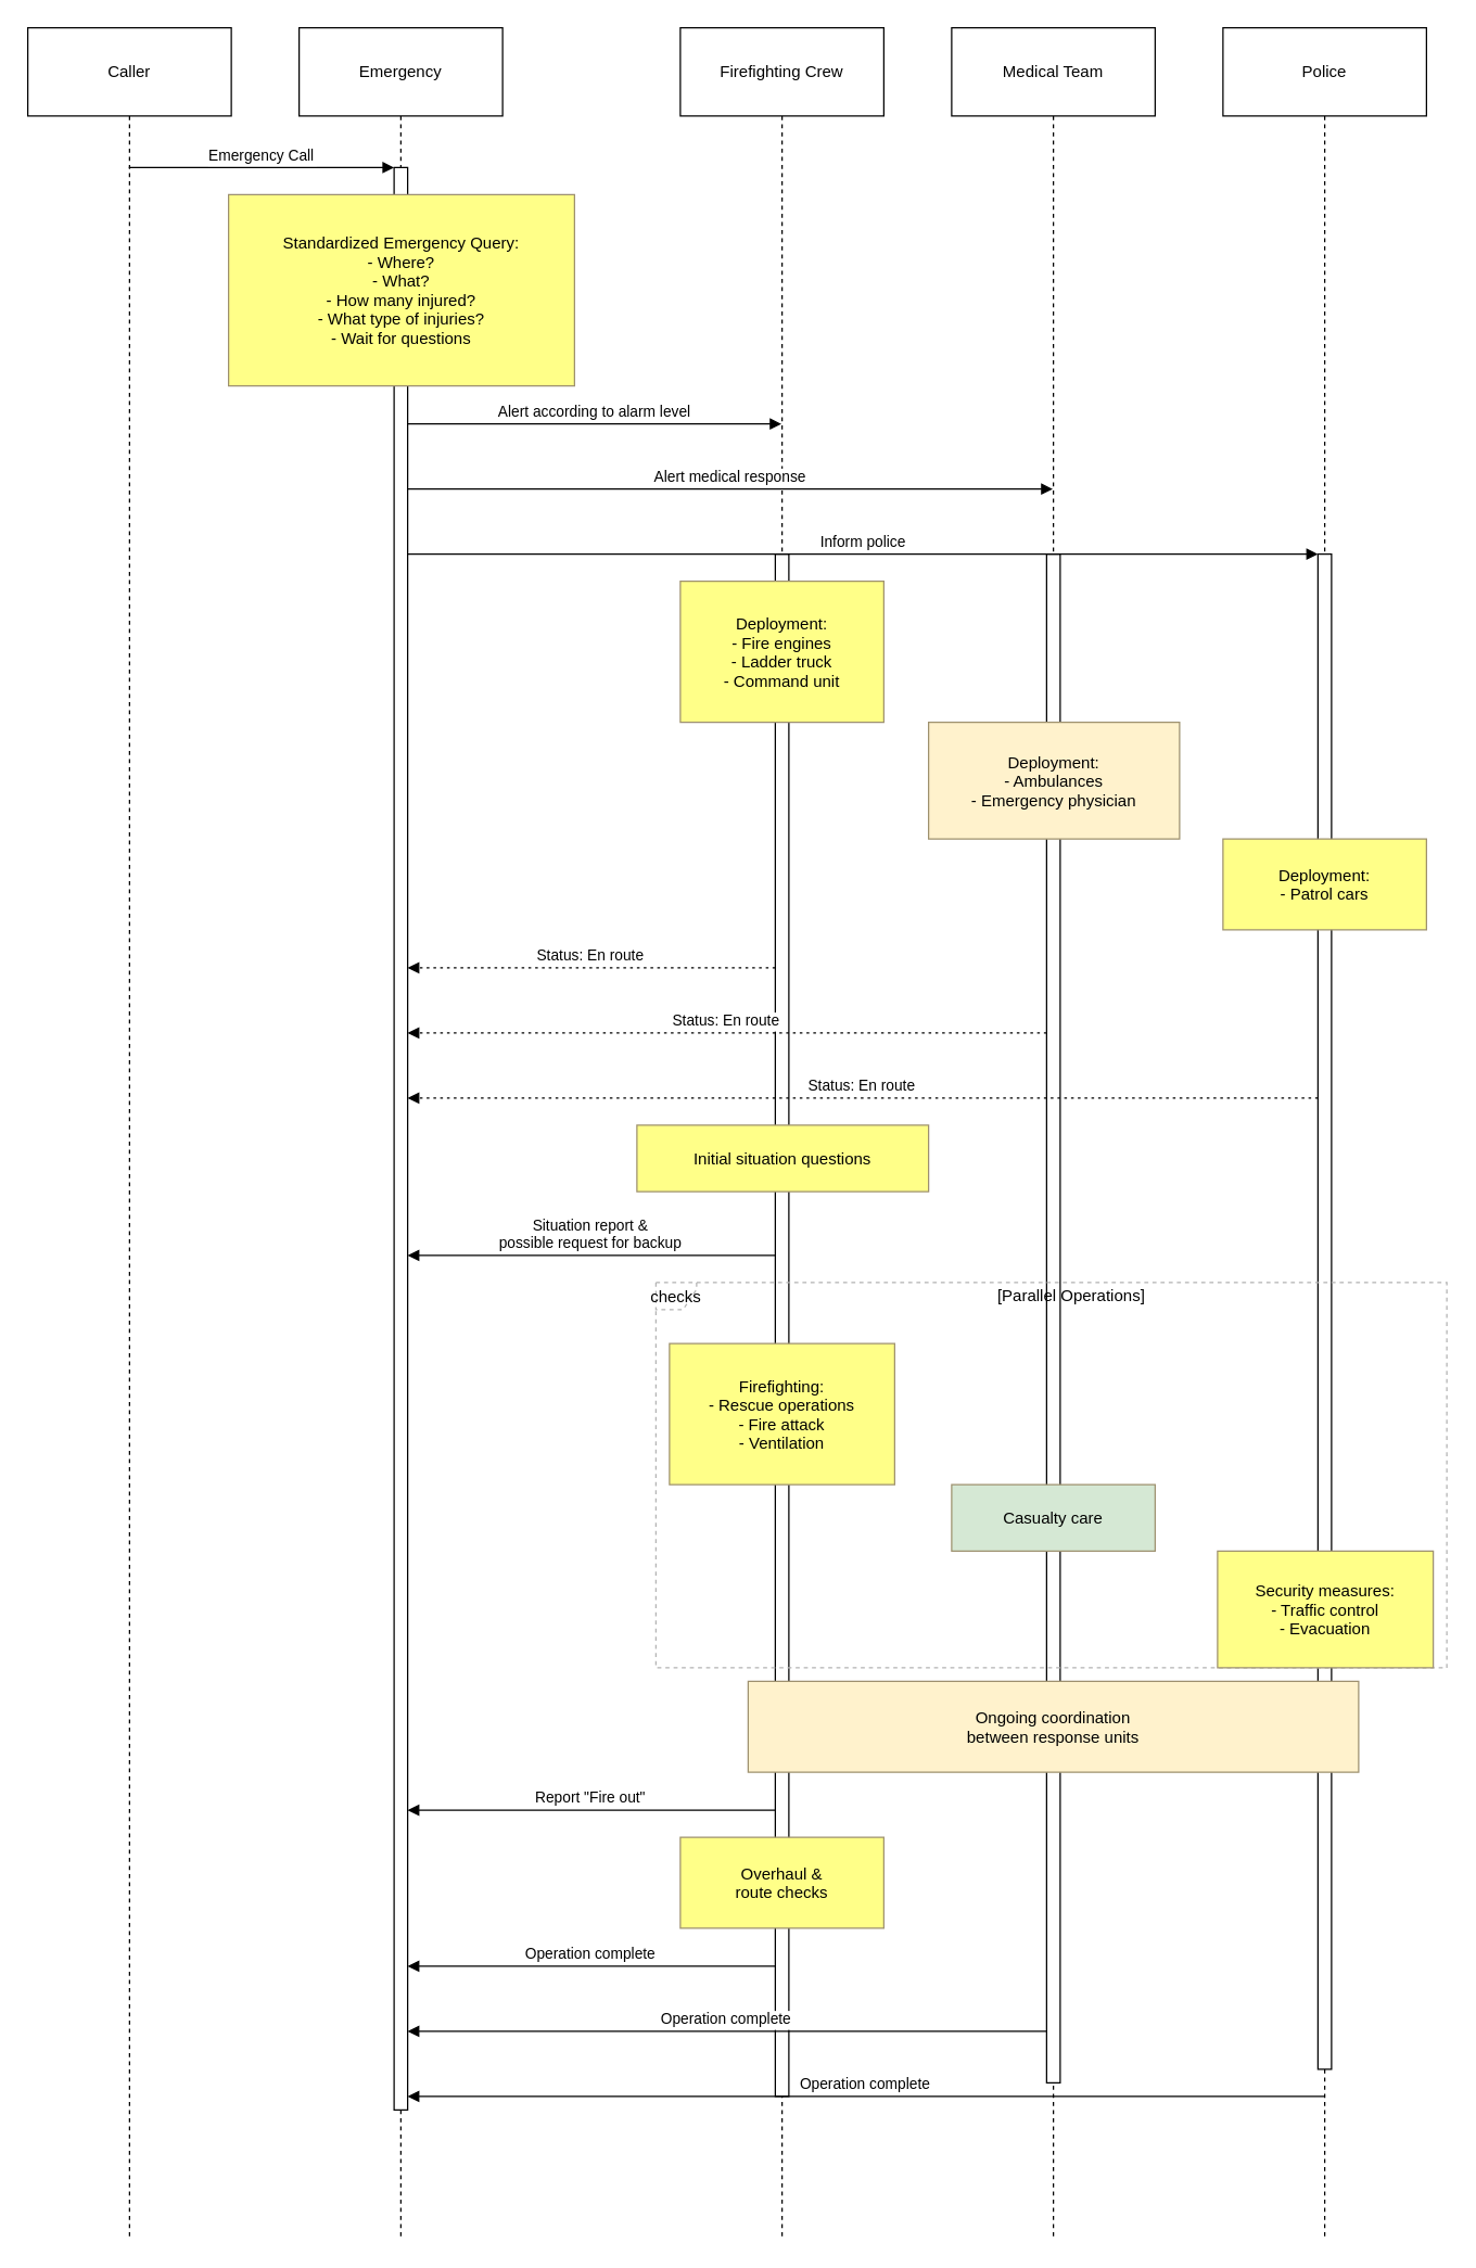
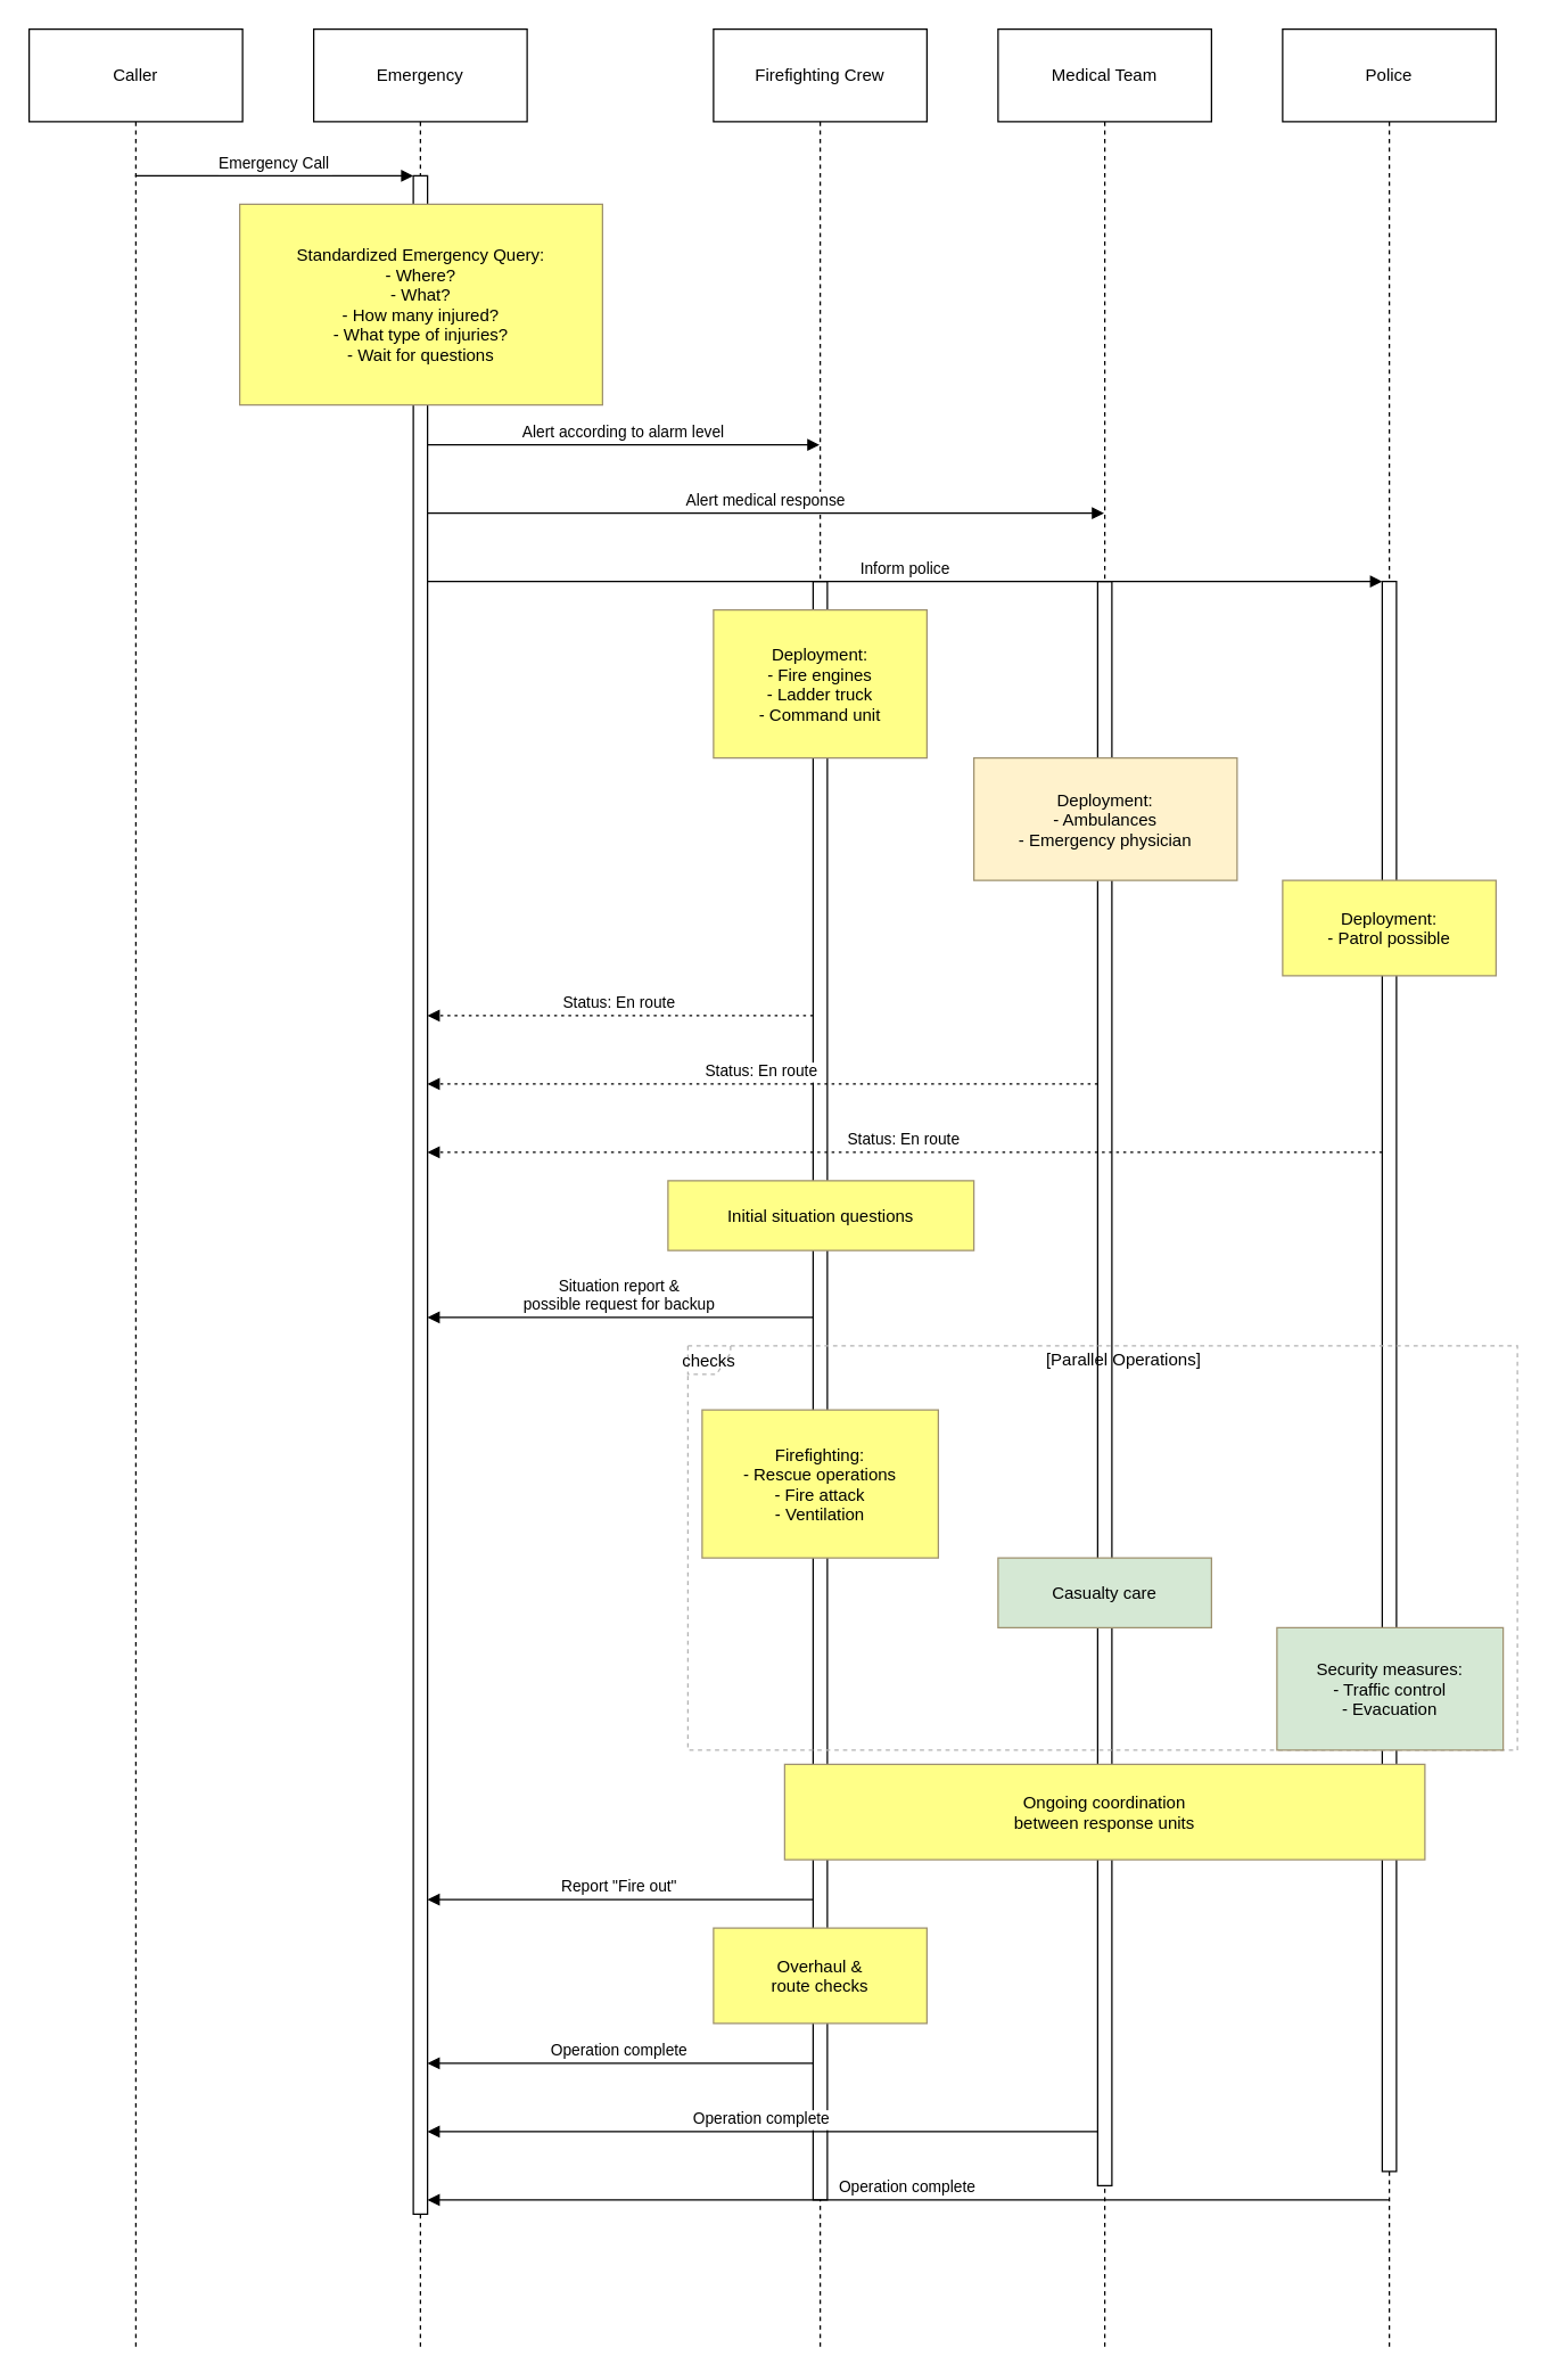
  <mxCell id="0" />
  <mxCell id="1" parent="0" />
  <mxCell id="2" value="Caller" style="shape=umlLifeline;perimeter=lifelinePerimeter;whiteSpace=wrap;container=1;dropTarget=0;collapsible=0;recursiveResize=0;outlineConnect=0;portConstraint=eastwest;newEdgeStyle={&quot;edgeStyle&quot;:&quot;elbowEdgeStyle&quot;,&quot;elbow&quot;:&quot;vertical&quot;,&quot;curved&quot;:0,&quot;rounded&quot;:0};size=65;" vertex="1" parent="1"><mxGeometry x="20" y="20" width="150" height="1630" as="geometry" /></mxCell>
  <mxCell id="3" value="Emergency" style="shape=umlLifeline;perimeter=lifelinePerimeter;whiteSpace=wrap;container=1;dropTarget=0;collapsible=0;recursiveResize=0;outlineConnect=0;portConstraint=eastwest;newEdgeStyle={&quot;edgeStyle&quot;:&quot;elbowEdgeStyle&quot;,&quot;elbow&quot;:&quot;vertical&quot;,&quot;curved&quot;:0,&quot;rounded&quot;:0};size=65;" vertex="1" parent="1"><mxGeometry x="220" y="20" width="150" height="1630" as="geometry" /></mxCell>
  <mxCell id="4" value="" style="points=[];perimeter=orthogonalPerimeter;outlineConnect=0;targetShapes=umlLifeline;portConstraint=eastwest;newEdgeStyle={&quot;edgeStyle&quot;:&quot;elbowEdgeStyle&quot;,&quot;elbow&quot;:&quot;vertical&quot;,&quot;curved&quot;:0,&quot;rounded&quot;:0}" vertex="1" parent="3"><mxGeometry x="70" y="103" width="10" height="1432" as="geometry" /></mxCell>
  <mxCell id="5" value="Firefighting Crew" style="shape=umlLifeline;perimeter=lifelinePerimeter;whiteSpace=wrap;container=1;dropTarget=0;collapsible=0;recursiveResize=0;outlineConnect=0;portConstraint=eastwest;newEdgeStyle={&quot;edgeStyle&quot;:&quot;elbowEdgeStyle&quot;,&quot;elbow&quot;:&quot;vertical&quot;,&quot;curved&quot;:0,&quot;rounded&quot;:0};size=65;" vertex="1" parent="1"><mxGeometry x="501" y="20" width="150" height="1630" as="geometry" /></mxCell>
  <mxCell id="6" value="" style="points=[];perimeter=orthogonalPerimeter;outlineConnect=0;targetShapes=umlLifeline;portConstraint=eastwest;newEdgeStyle={&quot;edgeStyle&quot;:&quot;elbowEdgeStyle&quot;,&quot;elbow&quot;:&quot;vertical&quot;,&quot;curved&quot;:0,&quot;rounded&quot;:0}" vertex="1" parent="5"><mxGeometry x="70" y="388" width="10" height="1137" as="geometry" /></mxCell>
  <mxCell id="7" value="Medical Team" style="shape=umlLifeline;perimeter=lifelinePerimeter;whiteSpace=wrap;container=1;dropTarget=0;collapsible=0;recursiveResize=0;outlineConnect=0;portConstraint=eastwest;newEdgeStyle={&quot;edgeStyle&quot;:&quot;elbowEdgeStyle&quot;,&quot;elbow&quot;:&quot;vertical&quot;,&quot;curved&quot;:0,&quot;rounded&quot;:0};size=65;" vertex="1" parent="1"><mxGeometry x="701" y="20" width="150" height="1630" as="geometry" /></mxCell>
  <mxCell id="8" value="" style="points=[];perimeter=orthogonalPerimeter;outlineConnect=0;targetShapes=umlLifeline;portConstraint=eastwest;newEdgeStyle={&quot;edgeStyle&quot;:&quot;elbowEdgeStyle&quot;,&quot;elbow&quot;:&quot;vertical&quot;,&quot;curved&quot;:0,&quot;rounded&quot;:0}" vertex="1" parent="7"><mxGeometry x="70" y="388" width="10" height="1127" as="geometry" /></mxCell>
  <mxCell id="9" value="Police" style="shape=umlLifeline;perimeter=lifelinePerimeter;whiteSpace=wrap;container=1;dropTarget=0;collapsible=0;recursiveResize=0;outlineConnect=0;portConstraint=eastwest;newEdgeStyle={&quot;edgeStyle&quot;:&quot;elbowEdgeStyle&quot;,&quot;elbow&quot;:&quot;vertical&quot;,&quot;curved&quot;:0,&quot;rounded&quot;:0};size=65;" vertex="1" parent="1"><mxGeometry x="901" y="20" width="150" height="1630" as="geometry" /></mxCell>
  <mxCell id="10" value="" style="points=[];perimeter=orthogonalPerimeter;outlineConnect=0;targetShapes=umlLifeline;portConstraint=eastwest;newEdgeStyle={&quot;edgeStyle&quot;:&quot;elbowEdgeStyle&quot;,&quot;elbow&quot;:&quot;vertical&quot;,&quot;curved&quot;:0,&quot;rounded&quot;:0}" vertex="1" parent="9"><mxGeometry x="70" y="388" width="10" height="1117" as="geometry" /></mxCell>
  <mxCell id="11" value="checks" style="shape=umlFrame;dashed=1;pointerEvents=0;dropTarget=0;strokeColor=#B3B3B3;height=20;width=30" vertex="1" parent="1"><mxGeometry x="483" y="945" width="583" height="284" as="geometry" /></mxCell>
  <mxCell id="12" value="[Parallel Operations]" style="text;strokeColor=none;fillColor=none;align=center;verticalAlign=middle;whiteSpace=wrap;" vertex="1" parent="11"><mxGeometry x="30" width="553" height="20" as="geometry" /></mxCell>
  <mxCell id="13" value="Emergency Call" style="verticalAlign=bottom;edgeStyle=elbowEdgeStyle;elbow=vertical;curved=0;rounded=0;endArrow=block;" edge="1" parent="1" source="2" target="4"><mxGeometry relative="1" as="geometry"><Array as="points"><mxPoint x="202" y="123" /></Array></mxGeometry></mxCell>
  <mxCell id="14" value="Alert according to alarm level" style="verticalAlign=bottom;edgeStyle=elbowEdgeStyle;elbow=vertical;curved=0;rounded=0;endArrow=block;" edge="1" parent="1" source="4" target="5"><mxGeometry relative="1" as="geometry"><Array as="points"><mxPoint x="446" y="312" /></Array></mxGeometry></mxCell>
  <mxCell id="15" value="Alert medical response" style="verticalAlign=bottom;edgeStyle=elbowEdgeStyle;elbow=vertical;curved=0;rounded=0;endArrow=block;" edge="1" parent="1" source="4" target="7"><mxGeometry relative="1" as="geometry"><Array as="points"><mxPoint x="546" y="360" /></Array></mxGeometry></mxCell>
  <mxCell id="16" value="Inform police" style="verticalAlign=bottom;edgeStyle=elbowEdgeStyle;elbow=vertical;curved=0;rounded=0;endArrow=block;" edge="1" parent="1" source="4" target="10"><mxGeometry relative="1" as="geometry"><Array as="points"><mxPoint x="646" y="408" /></Array></mxGeometry></mxCell>
  <mxCell id="17" value="Status: En route" style="verticalAlign=bottom;edgeStyle=elbowEdgeStyle;elbow=vertical;curved=0;rounded=0;dashed=1;dashPattern=2 3;endArrow=block;" edge="1" parent="1" source="6" target="4"><mxGeometry relative="1" as="geometry"><Array as="points"><mxPoint x="447" y="713" /></Array></mxGeometry></mxCell>
  <mxCell id="18" value="Status: En route" style="verticalAlign=bottom;edgeStyle=elbowEdgeStyle;elbow=vertical;curved=0;rounded=0;dashed=1;dashPattern=2 3;endArrow=block;" edge="1" parent="1" source="8" target="4"><mxGeometry relative="1" as="geometry"><Array as="points"><mxPoint x="547" y="761" /></Array></mxGeometry></mxCell>
  <mxCell id="19" value="Status: En route" style="verticalAlign=bottom;edgeStyle=elbowEdgeStyle;elbow=vertical;curved=0;rounded=0;dashed=1;dashPattern=2 3;endArrow=block;" edge="1" parent="1" source="10" target="4"><mxGeometry relative="1" as="geometry"><Array as="points"><mxPoint x="647" y="809" /></Array></mxGeometry></mxCell>
  <mxCell id="20" value="Situation report &amp;&#10;possible request for backup" style="verticalAlign=bottom;edgeStyle=elbowEdgeStyle;elbow=vertical;curved=0;rounded=0;endArrow=block;" edge="1" parent="1" source="6" target="4"><mxGeometry relative="1" as="geometry"><Array as="points"><mxPoint x="447" y="925" /></Array></mxGeometry></mxCell>
  <mxCell id="21" value="Report &quot;Fire out&quot;" style="verticalAlign=bottom;edgeStyle=elbowEdgeStyle;elbow=vertical;curved=0;rounded=0;endArrow=block;" edge="1" parent="1" source="6" target="4"><mxGeometry relative="1" as="geometry"><Array as="points"><mxPoint x="447" y="1334" /></Array></mxGeometry></mxCell>
  <mxCell id="22" value="Operation complete" style="verticalAlign=bottom;edgeStyle=elbowEdgeStyle;elbow=vertical;curved=0;rounded=0;endArrow=block;" edge="1" parent="1" source="6" target="4"><mxGeometry relative="1" as="geometry"><Array as="points"><mxPoint x="447" y="1449" /></Array></mxGeometry></mxCell>
  <mxCell id="23" value="Operation complete" style="verticalAlign=bottom;edgeStyle=elbowEdgeStyle;elbow=vertical;curved=0;rounded=0;endArrow=block;" edge="1" parent="1" source="8" target="4"><mxGeometry relative="1" as="geometry"><Array as="points"><mxPoint x="547" y="1497" /></Array></mxGeometry></mxCell>
  <mxCell id="24" value="Operation complete" style="verticalAlign=bottom;edgeStyle=elbowEdgeStyle;elbow=vertical;curved=0;rounded=0;endArrow=block;" edge="1" parent="1" source="9" target="4"><mxGeometry relative="1" as="geometry"><Array as="points"><mxPoint x="647" y="1545" /></Array></mxGeometry></mxCell>
  <mxCell id="25" value="Standardized Emergency Query:&#10;- Where?&#10;- What?&#10;- How many injured?&#10;- What type of injuries?&#10;- Wait for questions" style="fillColor=#ffff88;strokeColor=#9E916F;" vertex="1" parent="1"><mxGeometry x="168" y="143" width="255" height="141" as="geometry" /></mxCell>
  <mxCell id="26" value="Deployment:&#10;- Fire engines&#10;- Ladder truck&#10;- Command unit" style="fillColor=#ffff88;strokeColor=#9E916F;" vertex="1" parent="1"><mxGeometry x="501" y="428" width="150" height="104" as="geometry" /></mxCell>
  <mxCell id="27" value="Deployment:&#10;- Ambulances&#10;- Emergency physician" style="fillColor=#fff2cc;strokeColor=#9E916F;" vertex="1" parent="1"><mxGeometry x="684" y="532" width="185" height="86" as="geometry" /></mxCell>
- <mxCell id="28" value="Deployment:&#10;- Patrol cars" style="fillColor=#ffff88;strokeColor=#9E916F;" vertex="1" parent="1"><mxGeometry x="901" y="618" width="150" height="67" as="geometry" /></mxCell>
+ <mxCell id="28" value="Deployment:&#10;- Patrol possible" style="fillColor=#ffff88;strokeColor=#9E916F;" vertex="1" parent="1"><mxGeometry x="901" y="618" width="150" height="67" as="geometry" /></mxCell>
  <mxCell id="29" value="Initial situation questions" style="fillColor=#ffff88;strokeColor=#9E916F;" vertex="1" parent="1"><mxGeometry x="469" y="829" width="215" height="49" as="geometry" /></mxCell>
  <mxCell id="30" value="Firefighting:&#10;- Rescue operations&#10;- Fire attack&#10;- Ventilation" style="fillColor=#ffff88;strokeColor=#9E916F;" vertex="1" parent="1"><mxGeometry x="493" y="990" width="166" height="104" as="geometry" /></mxCell>
  <mxCell id="31" value="Casualty care" style="fillColor=#d5e8d4;strokeColor=#9E916F;" vertex="1" parent="1"><mxGeometry x="701" y="1094" width="150" height="49" as="geometry" /></mxCell>
- <mxCell id="32" value="Security measures:&#10;- Traffic control&#10;- Evacuation" style="fillColor=#ffff88;strokeColor=#9E916F;" vertex="1" parent="1"><mxGeometry x="897" y="1143" width="159" height="86" as="geometry" /></mxCell>
- <mxCell id="33" value="Ongoing coordination&#10;between response units" style="fillColor=#fff2cc;strokeColor=#9E916F;" vertex="1" parent="1"><mxGeometry x="551" y="1239" width="450" height="67" as="geometry" /></mxCell>
+ <mxCell id="32" value="Security measures:&#10;- Traffic control&#10;- Evacuation" style="fillColor=#d5e8d4;strokeColor=#9E916F;" vertex="1" parent="1"><mxGeometry x="897" y="1143" width="159" height="86" as="geometry" /></mxCell>
+ <mxCell id="33" value="Ongoing coordination&#10;between response units" style="fillColor=#ffff88;strokeColor=#9E916F;" vertex="1" parent="1"><mxGeometry x="551" y="1239" width="450" height="67" as="geometry" /></mxCell>
  <mxCell id="34" value="Overhaul &amp;&#10;route checks" style="fillColor=#ffff88;strokeColor=#9E916F;" vertex="1" parent="1"><mxGeometry x="501" y="1354" width="150" height="67" as="geometry" /></mxCell>
